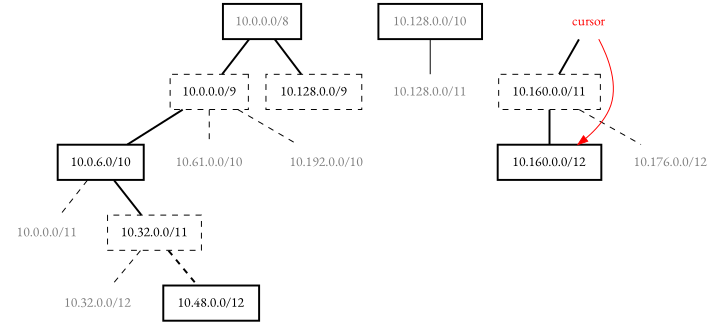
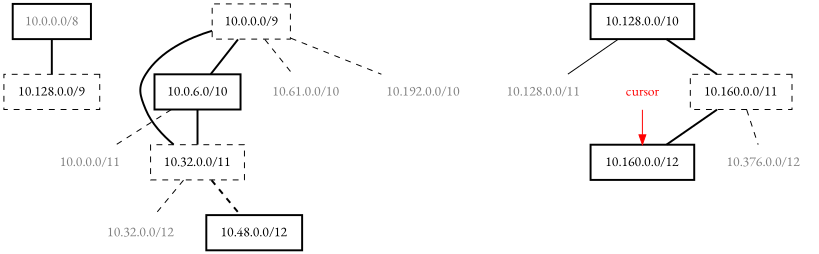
  strict graph {
    fontname="EB Garamond"
    ordering=out
    node [fontname="EB Garamond" shape=box]
    edge [fontname="EB Garamond"]
    n1 [fontcolor=grey50 height=0.5 label="10.0.0.0/8" penwidth=2 width=1.1111]
    n2 [height=0.5 label="10.0.0.0/9" style=dashed width=1.1111]
    n3 [height=0.5 label="10.128.0.0/9" style=dashed width=1.3611]
    n4 [height=0.5 label="10.0.6.0/10" penwidth=2 width=1.2222]
    n5 [fontcolor=grey50 height=0.5 label="10.61.0.0/10" shape=none width=1.3611]
    n6 [fontcolor=grey50 height=0.5 label="10.192.0.0/10" shape=none width=1.4722]
    n7 [fontcolor=grey50 height=0.5 label="10.0.0.0/11" shape=none width=1.2222]
    n8 [height=0.5 label="10.32.0.0/11" style=dashed width=1.3333]
-   n9 [height=0.5 label="10.128.0.0/10" penwidth=2 width=1.4722 fontcolor=grey50]
+   n9 [height=0.5 label="10.128.0.0/10" penwidth=2 width=1.4722]
    n10 [fontcolor=grey50 height=0.5 label="10.128.0.0/11" shape=none width=1.4444]
    n11 [height=0.5 label="10.160.0.0/11" style=dashed width=1.4444]
    n12 [fontcolor=grey50 height=0.5 label="10.32.0.0/12" shape=none width=1.3611]
    n13 [height=0.5 label="10.48.0.0/12" penwidth=2 width=1.3611]
    n14 [height=0.5 label="10.160.0.0/12" penwidth=2 width=1.4722]
-   n15 [fontcolor=grey50 height=0.5 label="10.176.0.0/12" shape=none width=1.4722]
+   n15 [fontcolor=grey50 height=0.5 label="10.376.0.0/12" shape=none width=1.4722]
    n16 [fontcolor=red height=0.5 label=cursor shape=none width=0.86111]
-   n1 -- n2 [penwidth=2]
+   n8 -- n2 [penwidth=2]
    n1 -- n3 [penwidth=2]
    n2 -- n4 [penwidth=2]
    n2 -- n5 [style=dashed]
    n2 -- n6 [style=dashed]
    n4 -- n7 [style=dashed]
    n4 -- n8 [penwidth=2]
    n8 -- n12 [style=dashed]
    n8 -- n13 [penwidth=2 style=dashed]
    n9 -- n10 [style=solid]
-   n16 -- n11 [penwidth=2]
+   n9 -- n11 [penwidth=2]
    n11 -- n14 [penwidth=2]
    n11 -- n15 [style=dashed]
    n16 -- n14 [arrowhead=normal color=red dir=forward pendwidth=2]
  }
